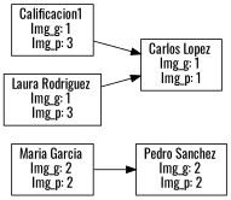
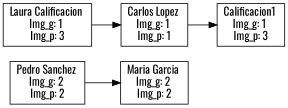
  digraph {
    fontname=Oswald
    rankdir=LR
    node [fontname=Oswald shape=record]
    edge [fontname=Oswald]
    n1 [label="Maria Garcia                             \nImg_g:            2  \nImg_p:            2 "]
    n2 [label="Pedro Sanchez                            \nImg_g:            2  \nImg_p:            2 "]
    n3 [label="Calificacion1                            \nImg_g:            1  \nImg_p:            3 "]
    n4 [label="Carlos Lopez                             \nImg_g:            1  \nImg_p:            1 "]
-   n5 [label="Laura Rodriguez                          \nImg_g:            1  \nImg_p:            3 "]
-   n1 -> n2
-   n3 -> n4
+   n5 [label="Laura Calificacion                          \nImg_g:            1  \nImg_p:            3 "]
+   n2 -> n1
+   n4 -> n3
    n5 -> n4
  }
